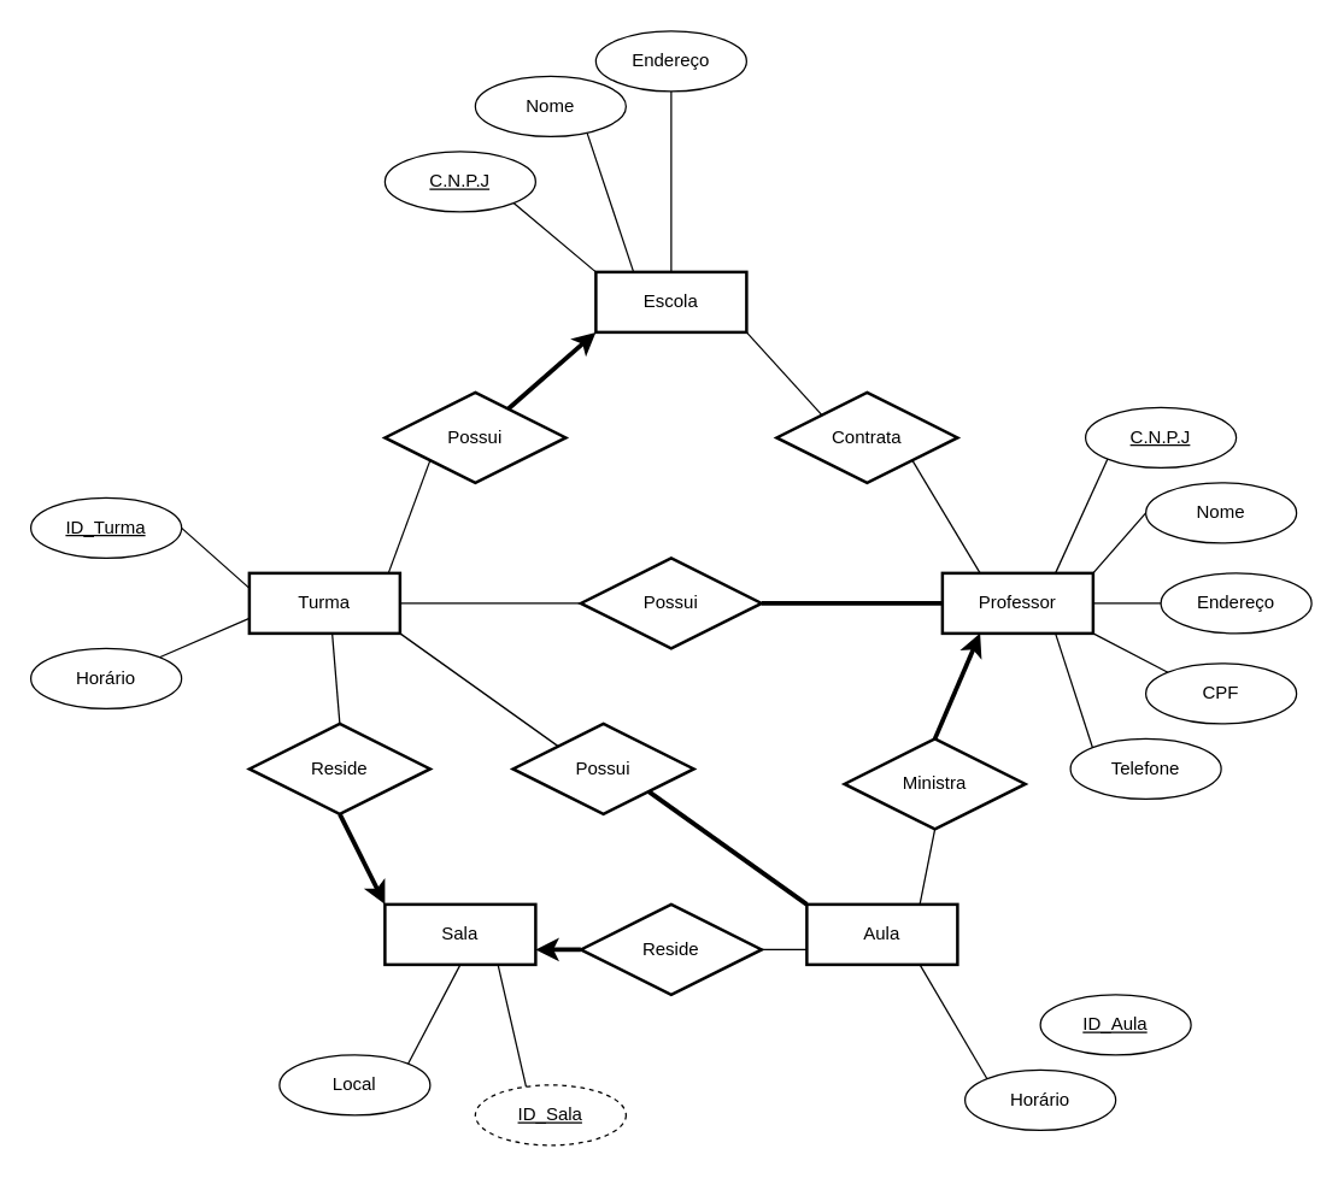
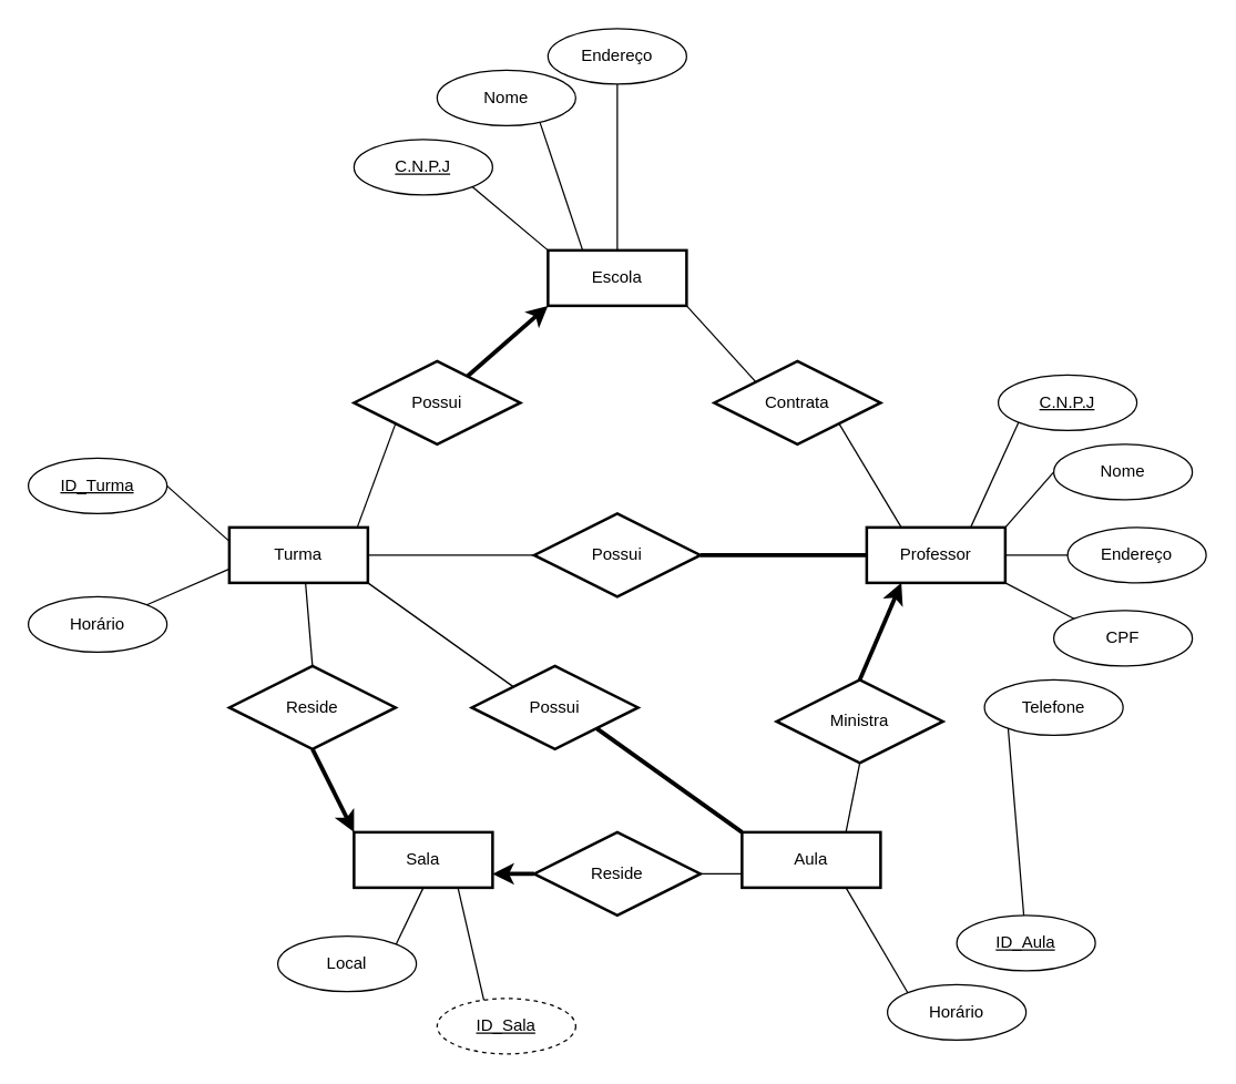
  <mxCell id="0" />
  <mxCell id="1" parent="0" />
  <mxCell id="2" style="rounded=0;orthogonalLoop=1;jettySize=auto;html=1;exitX=0;exitY=1;exitDx=0;exitDy=0;strokeColor=default;endArrow=none;endFill=0;startArrow=classic;startFill=1;strokeWidth=3;" edge="1" parent="1" source="4" target="13"><mxGeometry relative="1" as="geometry" /></mxCell>
  <mxCell id="3" style="rounded=0;orthogonalLoop=1;jettySize=auto;html=1;exitX=0.25;exitY=0;exitDx=0;exitDy=0;entryX=0.743;entryY=0.95;entryDx=0;entryDy=0;entryPerimeter=0;endArrow=none;endFill=0;" edge="1" parent="1" source="4" target="18"><mxGeometry relative="1" as="geometry" /></mxCell>
  <mxCell id="4" value="Escola" style="whiteSpace=wrap;html=1;align=center;strokeWidth=2;" vertex="1" parent="1"><mxGeometry x="395" y="180" width="100" height="40" as="geometry" /></mxCell>
  <mxCell id="5" style="rounded=0;orthogonalLoop=1;jettySize=auto;html=1;exitX=1;exitY=0.5;exitDx=0;exitDy=0;entryX=0;entryY=0.5;entryDx=0;entryDy=0;endArrow=none;endFill=0;" edge="1" parent="1" source="7" target="15"><mxGeometry relative="1" as="geometry" /></mxCell>
  <mxCell id="6" style="rounded=0;orthogonalLoop=1;jettySize=auto;html=1;exitX=1;exitY=1;exitDx=0;exitDy=0;entryX=0;entryY=0;entryDx=0;entryDy=0;endArrow=none;endFill=0;" edge="1" parent="1" source="7" target="38"><mxGeometry relative="1" as="geometry" /></mxCell>
  <mxCell id="7" value="Turma" style="whiteSpace=wrap;html=1;align=center;strokeWidth=2;" vertex="1" parent="1"><mxGeometry x="165" y="380" width="100" height="40" as="geometry" /></mxCell>
  <mxCell id="8" value="Professor" style="whiteSpace=wrap;html=1;align=center;strokeWidth=2;" vertex="1" parent="1"><mxGeometry x="625" y="380" width="100" height="40" as="geometry" /></mxCell>
  <mxCell id="9" value="Sala" style="whiteSpace=wrap;html=1;align=center;strokeWidth=2;" vertex="1" parent="1"><mxGeometry x="255" y="600" width="100" height="40" as="geometry" /></mxCell>
  <mxCell id="10" style="rounded=0;orthogonalLoop=1;jettySize=auto;html=1;exitX=0;exitY=0.75;exitDx=0;exitDy=0;entryX=1;entryY=0.5;entryDx=0;entryDy=0;endArrow=none;endFill=0;" edge="1" parent="1" source="11" target="50"><mxGeometry relative="1" as="geometry" /></mxCell>
  <mxCell id="11" value="Aula" style="whiteSpace=wrap;html=1;align=center;strokeWidth=2;" vertex="1" parent="1"><mxGeometry x="535" y="600" width="100" height="40" as="geometry" /></mxCell>
  <mxCell id="12" style="rounded=0;orthogonalLoop=1;jettySize=auto;html=1;exitX=0;exitY=1;exitDx=0;exitDy=0;entryX=0.923;entryY=0;entryDx=0;entryDy=0;entryPerimeter=0;endArrow=none;endFill=0;" edge="1" parent="1" source="13" target="7"><mxGeometry relative="1" as="geometry" /></mxCell>
  <mxCell id="13" value="Possui" style="shape=rhombus;perimeter=rhombusPerimeter;whiteSpace=wrap;html=1;align=center;gradientColor=none;strokeWidth=2;" vertex="1" parent="1"><mxGeometry x="255" y="260" width="120" height="60" as="geometry" /></mxCell>
  <mxCell id="14" style="rounded=0;orthogonalLoop=1;jettySize=auto;html=1;exitX=1;exitY=0.5;exitDx=0;exitDy=0;entryX=0;entryY=0.5;entryDx=0;entryDy=0;endArrow=none;endFill=0;strokeWidth=3;" edge="1" parent="1" source="15" target="8"><mxGeometry relative="1" as="geometry" /></mxCell>
  <mxCell id="15" value="Possui" style="shape=rhombus;perimeter=rhombusPerimeter;whiteSpace=wrap;html=1;align=center;strokeWidth=2;" vertex="1" parent="1"><mxGeometry x="385" y="370" width="120" height="60" as="geometry" /></mxCell>
  <mxCell id="16" style="rounded=0;orthogonalLoop=1;jettySize=auto;html=1;exitX=1;exitY=1;exitDx=0;exitDy=0;entryX=0;entryY=0;entryDx=0;entryDy=0;endArrow=none;endFill=0;" edge="1" parent="1" source="17" target="4"><mxGeometry relative="1" as="geometry" /></mxCell>
  <mxCell id="17" value="C.N.P.J" style="ellipse;whiteSpace=wrap;html=1;align=center;fontStyle=4;" vertex="1" parent="1"><mxGeometry x="255" y="100" width="100" height="40" as="geometry" /></mxCell>
  <mxCell id="18" value="Nome" style="ellipse;whiteSpace=wrap;html=1;align=center;" vertex="1" parent="1"><mxGeometry x="315" y="50" width="100" height="40" as="geometry" /></mxCell>
  <mxCell id="19" style="rounded=0;orthogonalLoop=1;jettySize=auto;html=1;exitX=0.5;exitY=1;exitDx=0;exitDy=0;entryX=0.5;entryY=0;entryDx=0;entryDy=0;endArrow=none;endFill=0;" edge="1" parent="1" source="20" target="4"><mxGeometry relative="1" as="geometry" /></mxCell>
  <mxCell id="20" value="Endereço" style="ellipse;whiteSpace=wrap;html=1;align=center;" vertex="1" parent="1"><mxGeometry x="395" y="20" width="100" height="40" as="geometry" /></mxCell>
  <mxCell id="21" style="rounded=0;orthogonalLoop=1;jettySize=auto;html=1;exitX=1;exitY=0.5;exitDx=0;exitDy=0;endArrow=none;endFill=0;entryX=0;entryY=0.25;entryDx=0;entryDy=0;" edge="1" parent="1" source="22" target="7"><mxGeometry relative="1" as="geometry"><mxPoint x="160" y="390" as="targetPoint" /></mxGeometry></mxCell>
  <mxCell id="22" value="ID_Turma" style="ellipse;whiteSpace=wrap;html=1;align=center;fontStyle=4;" vertex="1" parent="1"><mxGeometry y="330" width="100" height="40" as="geometry" x="20" /></mxCell>
  <mxCell id="23" style="rounded=0;orthogonalLoop=1;jettySize=auto;html=1;exitX=0;exitY=1;exitDx=0;exitDy=0;entryX=0.75;entryY=0;entryDx=0;entryDy=0;endArrow=none;endFill=0;" edge="1" parent="1" source="24" target="8"><mxGeometry relative="1" as="geometry" /></mxCell>
  <mxCell id="24" value="C.N.P.J" style="ellipse;whiteSpace=wrap;html=1;align=center;fontStyle=4;" vertex="1" parent="1"><mxGeometry x="720" y="270" width="100" height="40" as="geometry" /></mxCell>
  <mxCell id="25" style="rounded=0;orthogonalLoop=1;jettySize=auto;html=1;exitX=0;exitY=0.5;exitDx=0;exitDy=0;entryX=1;entryY=0;entryDx=0;entryDy=0;endArrow=none;endFill=0;" edge="1" parent="1" source="26" target="8"><mxGeometry relative="1" as="geometry" /></mxCell>
  <mxCell id="26" value="Nome" style="ellipse;whiteSpace=wrap;html=1;align=center;" vertex="1" parent="1"><mxGeometry x="760" y="320" width="100" height="40" as="geometry" /></mxCell>
  <mxCell id="27" style="rounded=0;orthogonalLoop=1;jettySize=auto;html=1;exitX=0;exitY=0.5;exitDx=0;exitDy=0;entryX=1;entryY=0.5;entryDx=0;entryDy=0;endArrow=none;endFill=0;" edge="1" parent="1" source="28" target="8"><mxGeometry relative="1" as="geometry" /></mxCell>
  <mxCell id="28" value="Endereço" style="ellipse;whiteSpace=wrap;html=1;align=center;" vertex="1" parent="1"><mxGeometry x="770" y="380" width="100" height="40" as="geometry" /></mxCell>
  <mxCell id="29" style="rounded=0;orthogonalLoop=1;jettySize=auto;html=1;exitX=0;exitY=0;exitDx=0;exitDy=0;entryX=1;entryY=1;entryDx=0;entryDy=0;endArrow=none;endFill=0;" edge="1" parent="1" source="30" target="8"><mxGeometry relative="1" as="geometry" /></mxCell>
  <mxCell id="30" value="CPF" style="ellipse;whiteSpace=wrap;html=1;align=center;" vertex="1" parent="1"><mxGeometry x="760" y="440" width="100" height="40" as="geometry" /></mxCell>
- <mxCell id="31" style="rounded=0;orthogonalLoop=1;jettySize=auto;html=1;exitX=0;exitY=0;exitDx=0;exitDy=0;entryX=0.75;entryY=1;entryDx=0;entryDy=0;endArrow=none;endFill=0;" edge="1" parent="1" source="32" target="8"><mxGeometry relative="1" as="geometry" /></mxCell>
+ <mxCell id="31" style="rounded=0;orthogonalLoop=1;jettySize=auto;html=1;exitX=0;exitY=0;exitDx=0;exitDy=0;endArrow=none;endFill=0;" edge="1" parent="1" source="32" target="33"><mxGeometry relative="1" as="geometry" /></mxCell>
  <mxCell id="32" value="Telefone" style="ellipse;whiteSpace=wrap;html=1;align=center;" vertex="1" parent="1"><mxGeometry x="710" y="490" width="100" height="40" as="geometry" /></mxCell>
  <mxCell id="33" value="ID_Aula" style="ellipse;whiteSpace=wrap;html=1;align=center;fontStyle=4;" vertex="1" parent="1"><mxGeometry x="690" y="660" width="100" height="40" as="geometry" /></mxCell>
  <mxCell id="34" style="rounded=0;orthogonalLoop=1;jettySize=auto;html=1;exitX=0.5;exitY=0;exitDx=0;exitDy=0;entryX=0.25;entryY=1;entryDx=0;entryDy=0;strokeWidth=3;" edge="1" parent="1" source="36" target="8"><mxGeometry relative="1" as="geometry" /></mxCell>
  <mxCell id="35" style="rounded=0;orthogonalLoop=1;jettySize=auto;html=1;exitX=0.5;exitY=1;exitDx=0;exitDy=0;entryX=0.75;entryY=0;entryDx=0;entryDy=0;endArrow=none;endFill=0;" edge="1" parent="1" source="36" target="11"><mxGeometry relative="1" as="geometry" /></mxCell>
  <mxCell id="36" value="Ministra" style="shape=rhombus;perimeter=rhombusPerimeter;whiteSpace=wrap;html=1;align=center;strokeWidth=2;" vertex="1" parent="1"><mxGeometry x="560" y="490" width="120" height="60" as="geometry" /></mxCell>
  <mxCell id="37" style="rounded=0;orthogonalLoop=1;jettySize=auto;html=1;exitX=1;exitY=1;exitDx=0;exitDy=0;entryX=0;entryY=0;entryDx=0;entryDy=0;strokeWidth=3;endArrow=none;endFill=0;" edge="1" parent="1" source="38" target="11"><mxGeometry relative="1" as="geometry" /></mxCell>
  <mxCell id="38" value="Possui" style="shape=rhombus;perimeter=rhombusPerimeter;whiteSpace=wrap;html=1;align=center;strokeWidth=2;" vertex="1" parent="1"><mxGeometry x="340" y="480" width="120" height="60" as="geometry" /></mxCell>
  <mxCell id="39" style="rounded=0;orthogonalLoop=1;jettySize=auto;html=1;exitX=0.5;exitY=0;exitDx=0;exitDy=0;endArrow=none;endFill=0;" edge="1" parent="1" source="41"><mxGeometry relative="1" as="geometry"><mxPoint x="220" y="420" as="targetPoint" /></mxGeometry></mxCell>
  <mxCell id="40" style="rounded=0;orthogonalLoop=1;jettySize=auto;html=1;exitX=0.5;exitY=1;exitDx=0;exitDy=0;entryX=0;entryY=0;entryDx=0;entryDy=0;strokeWidth=3;" edge="1" parent="1" source="41" target="9"><mxGeometry relative="1" as="geometry" /></mxCell>
  <mxCell id="41" value="Reside" style="shape=rhombus;perimeter=rhombusPerimeter;whiteSpace=wrap;html=1;align=center;strokeWidth=2;" vertex="1" parent="1"><mxGeometry x="165" y="480" width="120" height="60" as="geometry" /></mxCell>
  <mxCell id="42" style="rounded=0;orthogonalLoop=1;jettySize=auto;html=1;exitX=0.34;exitY=0.067;exitDx=0;exitDy=0;entryX=0.75;entryY=1;entryDx=0;entryDy=0;endArrow=none;endFill=0;exitPerimeter=0;" edge="1" parent="1" source="43" target="9"><mxGeometry relative="1" as="geometry" /></mxCell>
  <mxCell id="43" value="ID_Sala" style="ellipse;whiteSpace=wrap;html=1;align=center;fontStyle=4;dashed=1;" vertex="1" parent="1"><mxGeometry x="315" y="720" width="100" height="40" as="geometry" /></mxCell>
  <mxCell id="44" style="rounded=0;orthogonalLoop=1;jettySize=auto;html=1;exitX=0;exitY=0;exitDx=0;exitDy=0;entryX=0.75;entryY=1;entryDx=0;entryDy=0;endArrow=none;endFill=0;" edge="1" parent="1" source="45" target="11"><mxGeometry relative="1" as="geometry" /></mxCell>
  <mxCell id="45" value="Horário" style="ellipse;whiteSpace=wrap;html=1;align=center;" vertex="1" parent="1"><mxGeometry x="640" y="710" width="100" height="40" as="geometry" /></mxCell>
  <mxCell id="46" style="rounded=0;orthogonalLoop=1;jettySize=auto;html=1;exitX=0;exitY=0;exitDx=0;exitDy=0;entryX=1;entryY=1;entryDx=0;entryDy=0;endArrow=none;endFill=0;" edge="1" parent="1" source="48" target="4"><mxGeometry relative="1" as="geometry" /></mxCell>
  <mxCell id="47" style="rounded=0;orthogonalLoop=1;jettySize=auto;html=1;exitX=1;exitY=1;exitDx=0;exitDy=0;entryX=0.25;entryY=0;entryDx=0;entryDy=0;endArrow=none;endFill=0;" edge="1" parent="1" source="48" target="8"><mxGeometry relative="1" as="geometry" /></mxCell>
  <mxCell id="48" value="Contrata" style="shape=rhombus;perimeter=rhombusPerimeter;whiteSpace=wrap;html=1;align=center;gradientColor=none;strokeWidth=2;" vertex="1" parent="1"><mxGeometry x="515" y="260" width="120" height="60" as="geometry" /></mxCell>
  <mxCell id="49" style="rounded=0;orthogonalLoop=1;jettySize=auto;html=1;exitX=0;exitY=0.5;exitDx=0;exitDy=0;entryX=1;entryY=0.75;entryDx=0;entryDy=0;strokeWidth=3;" edge="1" parent="1" source="50" target="9"><mxGeometry relative="1" as="geometry" /></mxCell>
  <mxCell id="50" value="Reside" style="shape=rhombus;perimeter=rhombusPerimeter;whiteSpace=wrap;html=1;align=center;strokeWidth=2;" vertex="1" parent="1"><mxGeometry x="385" y="600" width="120" height="60" as="geometry" /></mxCell>
  <mxCell id="51" style="rounded=0;orthogonalLoop=1;jettySize=auto;html=1;exitX=1;exitY=0;exitDx=0;exitDy=0;entryX=0.5;entryY=1;entryDx=0;entryDy=0;endArrow=none;endFill=0;" edge="1" parent="1" source="52" target="9"><mxGeometry relative="1" as="geometry" /></mxCell>
- <mxCell id="52" value="Local" style="ellipse;whiteSpace=wrap;html=1;align=center;" vertex="1" parent="1"><mxGeometry x="185" y="700" width="100" height="40" as="geometry" /></mxCell>
+ <mxCell id="52" value="Local" style="ellipse;whiteSpace=wrap;html=1;align=center;" vertex="1" parent="1"><mxGeometry x="200" y="675" width="100" height="40" as="geometry" /></mxCell>
  <mxCell id="53" style="rounded=0;orthogonalLoop=1;jettySize=auto;html=1;exitX=1;exitY=0;exitDx=0;exitDy=0;entryX=0;entryY=0.75;entryDx=0;entryDy=0;endArrow=none;endFill=0;" edge="1" parent="1" source="54" target="7"><mxGeometry relative="1" as="geometry" /></mxCell>
  <mxCell id="54" value="Horário" style="ellipse;whiteSpace=wrap;html=1;align=center;" vertex="1" parent="1"><mxGeometry y="430" width="100" height="40" as="geometry" x="20" /></mxCell>
